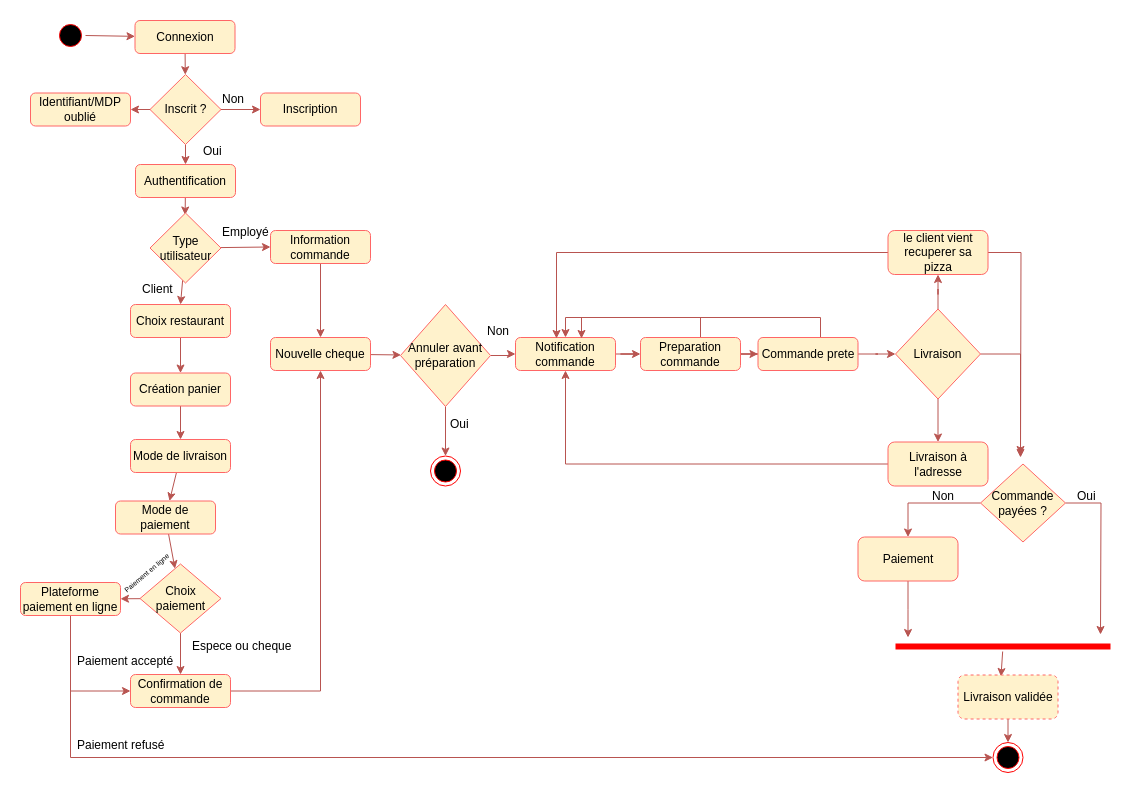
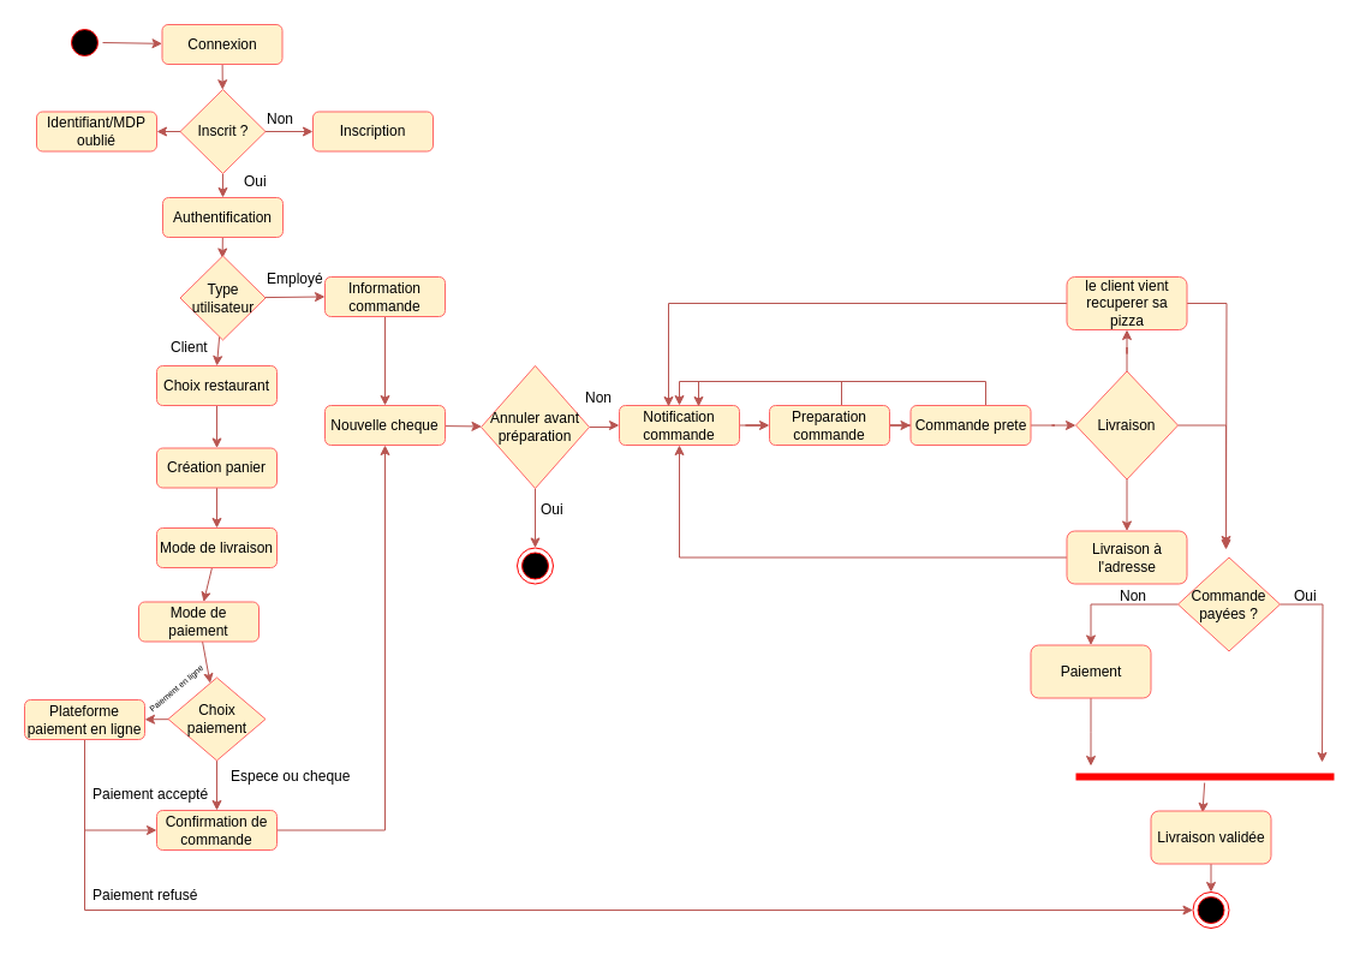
  <mxCell id="0" />
  <mxCell id="1" parent="0" />
  <mxCell id="2" style="edgeStyle=none;rounded=0;orthogonalLoop=1;jettySize=auto;html=1;startArrow=none;startFill=0;fillColor=#f8cecc;strokeColor=#b85450;strokeWidth=1;" edge="1" parent="1" source="3" target="28"><mxGeometry relative="1" as="geometry" /></mxCell>
  <mxCell id="3" value="Connexion" style="rounded=1;whiteSpace=wrap;html=1;fillColor=#fff2cc;strokeColor=#FF6666;" vertex="1" parent="1"><mxGeometry x="134.5" y="20" width="100" height="33" as="geometry" /></mxCell>
  <mxCell id="4" value="Identifiant/MDP oublié" style="rounded=1;whiteSpace=wrap;html=1;fillColor=#fff2cc;strokeColor=#FF6666;" vertex="1" parent="1"><mxGeometry x="30" y="92.5" width="100" height="33" as="geometry" /></mxCell>
  <mxCell id="5" value="Inscription" style="rounded=1;whiteSpace=wrap;html=1;fillColor=#fff2cc;strokeColor=#FF6666;" vertex="1" parent="1"><mxGeometry x="260" y="92.5" width="100" height="33" as="geometry" /></mxCell>
  <mxCell id="6" style="edgeStyle=none;rounded=0;orthogonalLoop=1;jettySize=auto;html=1;startArrow=none;startFill=0;strokeWidth=1;fillColor=#f8cecc;strokeColor=#b85450;" edge="1" parent="1" source="7"><mxGeometry relative="1" as="geometry"><mxPoint x="184.663" y="214.5" as="targetPoint" /></mxGeometry></mxCell>
  <mxCell id="7" value="Authentification" style="rounded=1;whiteSpace=wrap;html=1;fillColor=#fff2cc;strokeColor=#FF6666;" vertex="1" parent="1"><mxGeometry x="135" y="164" width="100" height="33" as="geometry" /></mxCell>
  <mxCell id="8" style="edgeStyle=none;rounded=0;orthogonalLoop=1;jettySize=auto;html=1;startArrow=none;startFill=0;strokeWidth=1;fillColor=#f8cecc;strokeColor=#b85450;" edge="1" parent="1" source="9" target="11"><mxGeometry relative="1" as="geometry" /></mxCell>
  <mxCell id="9" value="Choix restaurant" style="rounded=1;whiteSpace=wrap;html=1;fillColor=#fff2cc;strokeColor=#FF6666;" vertex="1" parent="1"><mxGeometry x="130" y="304" width="100" height="33" as="geometry" /></mxCell>
  <mxCell id="10" style="edgeStyle=none;rounded=0;orthogonalLoop=1;jettySize=auto;html=1;startArrow=none;startFill=0;strokeWidth=1;fillColor=#f8cecc;strokeColor=#b85450;" edge="1" parent="1" source="11" target="21"><mxGeometry relative="1" as="geometry" /></mxCell>
  <mxCell id="11" value="Création panier" style="rounded=1;whiteSpace=wrap;html=1;fillColor=#fff2cc;strokeColor=#FF6666;" vertex="1" parent="1"><mxGeometry x="130" y="372.5" width="100" height="33" as="geometry" /></mxCell>
  <mxCell id="12" style="edgeStyle=none;rounded=0;orthogonalLoop=1;jettySize=auto;html=1;startArrow=none;startFill=0;strokeWidth=1;fillColor=#f8cecc;strokeColor=#b85450;" edge="1" parent="1" source="13" target="16"><mxGeometry relative="1" as="geometry" /></mxCell>
  <mxCell id="13" value="Mode de paiement" style="rounded=1;whiteSpace=wrap;html=1;fillColor=#fff2cc;strokeColor=#FF6666;" vertex="1" parent="1"><mxGeometry x="115" y="500.5" width="100" height="33" as="geometry" /></mxCell>
  <mxCell id="14" style="edgeStyle=none;rounded=0;orthogonalLoop=1;jettySize=auto;html=1;startArrow=none;startFill=0;strokeWidth=1;fillColor=#f8cecc;strokeColor=#b85450;" edge="1" parent="1" source="16" target="19"><mxGeometry relative="1" as="geometry" /></mxCell>
  <mxCell id="15" style="edgeStyle=none;rounded=0;orthogonalLoop=1;jettySize=auto;html=1;startArrow=none;startFill=0;strokeWidth=1;fillColor=#f8cecc;strokeColor=#b85450;" edge="1" parent="1" source="16" target="30"><mxGeometry relative="1" as="geometry" /></mxCell>
  <mxCell id="16" value="Choix paiement" style="rhombus;whiteSpace=wrap;html=1;fillColor=#fff2cc;strokeColor=#FF6666;" vertex="1" parent="1"><mxGeometry x="139.5" y="563.5" width="81" height="69" as="geometry" /></mxCell>
  <mxCell id="17" style="edgeStyle=orthogonalEdgeStyle;rounded=0;orthogonalLoop=1;jettySize=auto;html=1;startArrow=none;startFill=0;strokeWidth=1;entryX=0;entryY=0.5;entryDx=0;entryDy=0;fillColor=#f8cecc;strokeColor=#b85450;" edge="1" parent="1" source="19" target="62"><mxGeometry relative="1" as="geometry"><mxPoint x="80" y="747" as="targetPoint" /><Array as="points"><mxPoint x="70" y="757" /></Array></mxGeometry></mxCell>
  <mxCell id="18" style="edgeStyle=orthogonalEdgeStyle;rounded=0;orthogonalLoop=1;jettySize=auto;html=1;startArrow=none;startFill=0;strokeWidth=1;entryX=0;entryY=0.5;entryDx=0;entryDy=0;fillColor=#f8cecc;strokeColor=#b85450;" edge="1" parent="1" source="19" target="30"><mxGeometry relative="1" as="geometry"><mxPoint x="70" y="704" as="targetPoint" /><Array as="points"><mxPoint x="70" y="691" /></Array></mxGeometry></mxCell>
  <mxCell id="19" value="Plateforme paiement en ligne" style="rounded=1;whiteSpace=wrap;html=1;fillColor=#fff2cc;strokeColor=#FF6666;" vertex="1" parent="1"><mxGeometry y="582" width="100" height="33" as="geometry" x="20" /></mxCell>
  <mxCell id="20" style="edgeStyle=none;rounded=0;orthogonalLoop=1;jettySize=auto;html=1;startArrow=none;startFill=0;strokeWidth=1;fillColor=#f8cecc;strokeColor=#b85450;" edge="1" parent="1" source="21" target="13"><mxGeometry relative="1" as="geometry" /></mxCell>
  <mxCell id="21" value="Mode de livraison" style="rounded=1;whiteSpace=wrap;html=1;fillColor=#fff2cc;strokeColor=#FF6666;" vertex="1" parent="1"><mxGeometry x="130" y="439" width="100" height="33" as="geometry" /></mxCell>
  <mxCell id="22" style="edgeStyle=none;rounded=0;orthogonalLoop=1;jettySize=auto;html=1;entryX=0;entryY=0.5;entryDx=0;entryDy=0;startArrow=none;startFill=0;strokeWidth=1;fillColor=#f8cecc;strokeColor=#b85450;" edge="1" parent="1" source="24" target="34"><mxGeometry relative="1" as="geometry" /></mxCell>
  <mxCell id="23" style="edgeStyle=none;rounded=0;orthogonalLoop=1;jettySize=auto;html=1;startArrow=none;startFill=0;strokeWidth=1;fillColor=#f8cecc;strokeColor=#b85450;" edge="1" parent="1" source="24"><mxGeometry relative="1" as="geometry"><mxPoint x="180" y="304" as="targetPoint" /></mxGeometry></mxCell>
  <mxCell id="24" value="Type utilisateur" style="rhombus;whiteSpace=wrap;html=1;fillColor=#fff2cc;strokeColor=#FF6666;" vertex="1" parent="1"><mxGeometry x="149.5" y="212.5" width="71" height="70" as="geometry" /></mxCell>
  <mxCell id="25" style="edgeStyle=none;rounded=0;orthogonalLoop=1;jettySize=auto;html=1;startArrow=none;startFill=0;strokeWidth=1;fillColor=#f8cecc;strokeColor=#b85450;" edge="1" parent="1" source="28" target="5"><mxGeometry relative="1" as="geometry" /></mxCell>
  <mxCell id="26" style="edgeStyle=none;rounded=0;orthogonalLoop=1;jettySize=auto;html=1;entryX=1;entryY=0.5;entryDx=0;entryDy=0;startArrow=none;startFill=0;strokeWidth=1;fillColor=#f8cecc;strokeColor=#b85450;" edge="1" parent="1" source="28" target="4"><mxGeometry relative="1" as="geometry" /></mxCell>
  <mxCell id="27" style="edgeStyle=none;rounded=0;orthogonalLoop=1;jettySize=auto;html=1;entryX=0.5;entryY=0;entryDx=0;entryDy=0;startArrow=none;startFill=0;strokeWidth=1;fillColor=#f8cecc;strokeColor=#b85450;" edge="1" parent="1" source="28" target="7"><mxGeometry relative="1" as="geometry" /></mxCell>
  <mxCell id="28" value="Inscrit ?" style="rhombus;whiteSpace=wrap;html=1;fillColor=#fff2cc;strokeColor=#FF6666;" vertex="1" parent="1"><mxGeometry x="149.5" y="74" width="71" height="70" as="geometry" /></mxCell>
  <mxCell id="29" style="edgeStyle=orthogonalEdgeStyle;rounded=0;orthogonalLoop=1;jettySize=auto;html=1;startArrow=none;startFill=0;strokeWidth=1;entryX=0.5;entryY=1;entryDx=0;entryDy=0;fillColor=#f8cecc;strokeColor=#b85450;" edge="1" parent="1" source="30" target="32"><mxGeometry relative="1" as="geometry"><mxPoint x="370" y="674" as="targetPoint" /></mxGeometry></mxCell>
  <mxCell id="30" value="Confirmation de commande" style="rounded=1;whiteSpace=wrap;html=1;fillColor=#fff2cc;strokeColor=#FF6666;" vertex="1" parent="1"><mxGeometry x="130" y="674" width="100" height="33" as="geometry" /></mxCell>
  <mxCell id="31" style="edgeStyle=none;rounded=0;orthogonalLoop=1;jettySize=auto;html=1;startArrow=none;startFill=0;strokeWidth=1;fillColor=#f8cecc;strokeColor=#b85450;" edge="1" parent="1" source="32" target="37"><mxGeometry relative="1" as="geometry" /></mxCell>
  <mxCell id="32" value="Nouvelle cheque" style="rounded=1;whiteSpace=wrap;html=1;fillColor=#fff2cc;strokeColor=#FF6666;" vertex="1" parent="1"><mxGeometry x="270" y="337" width="100" height="33" as="geometry" /></mxCell>
  <mxCell id="33" style="rounded=0;orthogonalLoop=1;jettySize=auto;html=1;startArrow=none;startFill=0;strokeWidth=1;fillColor=#f8cecc;strokeColor=#b85450;" edge="1" parent="1" source="34" target="32"><mxGeometry relative="1" as="geometry" /></mxCell>
  <mxCell id="34" value="Information commande" style="rounded=1;whiteSpace=wrap;html=1;fillColor=#fff2cc;strokeColor=#FF6666;" vertex="1" parent="1"><mxGeometry x="270" y="230" width="100" height="33" as="geometry" /></mxCell>
  <mxCell id="35" style="edgeStyle=orthogonalEdgeStyle;rounded=0;orthogonalLoop=1;jettySize=auto;html=1;entryX=0;entryY=0.5;entryDx=0;entryDy=0;startArrow=none;startFill=0;strokeWidth=1;fillColor=#f8cecc;strokeColor=#b85450;" edge="1" parent="1" source="37" target="42"><mxGeometry relative="1" as="geometry" /></mxCell>
  <mxCell id="36" style="edgeStyle=none;rounded=0;orthogonalLoop=1;jettySize=auto;html=1;entryX=0.5;entryY=0;entryDx=0;entryDy=0;startArrow=none;startFill=0;strokeWidth=1;fillColor=#f8cecc;strokeColor=#b85450;" edge="1" parent="1" source="37" target="65"><mxGeometry relative="1" as="geometry" /></mxCell>
  <mxCell id="37" value="Annuler avant préparation" style="rhombus;whiteSpace=wrap;html=1;fillColor=#fff2cc;strokeColor=#FF6666;" vertex="1" parent="1"><mxGeometry x="400" y="304" width="90" height="102" as="geometry" /></mxCell>
  <mxCell id="38" style="edgeStyle=orthogonalEdgeStyle;rounded=0;orthogonalLoop=1;jettySize=auto;html=1;startArrow=none;startFill=0;strokeWidth=1;fillColor=#f8cecc;strokeColor=#b85450;" edge="1" parent="1" source="40" target="45"><mxGeometry relative="1" as="geometry" /></mxCell>
  <mxCell id="39" style="edgeStyle=orthogonalEdgeStyle;rounded=0;orthogonalLoop=1;jettySize=auto;html=1;entryX=0.5;entryY=0;entryDx=0;entryDy=0;startArrow=none;startFill=0;strokeWidth=1;fillColor=#f8cecc;strokeColor=#b85450;" edge="1" parent="1" source="40" target="42"><mxGeometry relative="1" as="geometry"><Array as="points"><mxPoint x="700" y="317" /><mxPoint x="565" y="317" /></Array></mxGeometry></mxCell>
  <mxCell id="40" value="Preparation commande" style="rounded=1;whiteSpace=wrap;html=1;fillColor=#fff2cc;strokeColor=#FF6666;" vertex="1" parent="1"><mxGeometry x="640" y="337" width="100" height="33" as="geometry" /></mxCell>
  <mxCell id="41" style="edgeStyle=orthogonalEdgeStyle;rounded=0;orthogonalLoop=1;jettySize=auto;html=1;entryX=0;entryY=0.5;entryDx=0;entryDy=0;startArrow=none;startFill=0;strokeWidth=1;fillColor=#f8cecc;strokeColor=#b85450;" edge="1" parent="1" source="42" target="40"><mxGeometry relative="1" as="geometry" /></mxCell>
  <mxCell id="42" value="Notification commande" style="rounded=1;whiteSpace=wrap;html=1;fillColor=#fff2cc;strokeColor=#FF6666;" vertex="1" parent="1"><mxGeometry x="515" y="337" width="100" height="33" as="geometry" /></mxCell>
  <mxCell id="43" style="edgeStyle=orthogonalEdgeStyle;rounded=0;orthogonalLoop=1;jettySize=auto;html=1;startArrow=none;startFill=0;strokeWidth=1;fillColor=#f8cecc;strokeColor=#b85450;" edge="1" parent="1" source="45" target="49"><mxGeometry relative="1" as="geometry" /></mxCell>
  <mxCell id="44" style="edgeStyle=orthogonalEdgeStyle;rounded=0;orthogonalLoop=1;jettySize=auto;html=1;entryX=0.66;entryY=0.03;entryDx=0;entryDy=0;entryPerimeter=0;startArrow=none;startFill=0;strokeWidth=1;fillColor=#f8cecc;strokeColor=#b85450;" edge="1" parent="1" source="45" target="42"><mxGeometry relative="1" as="geometry"><Array as="points"><mxPoint x="820" y="317" /><mxPoint x="581" y="317" /></Array></mxGeometry></mxCell>
  <mxCell id="45" value="Commande prete" style="rounded=1;whiteSpace=wrap;html=1;fillColor=#fff2cc;strokeColor=#FF6666;" vertex="1" parent="1"><mxGeometry x="757.5" y="337" width="100" height="33" as="geometry" /></mxCell>
  <mxCell id="46" style="edgeStyle=orthogonalEdgeStyle;rounded=0;orthogonalLoop=1;jettySize=auto;html=1;startArrow=none;startFill=0;strokeWidth=1;fillColor=#f8cecc;strokeColor=#b85450;" edge="1" parent="1" source="49"><mxGeometry relative="1" as="geometry"><mxPoint x="1020" y="457" as="targetPoint" /><Array as="points"><mxPoint x="1020" y="354" /></Array></mxGeometry></mxCell>
  <mxCell id="47" style="edgeStyle=orthogonalEdgeStyle;rounded=0;orthogonalLoop=1;jettySize=auto;html=1;entryX=0.5;entryY=0;entryDx=0;entryDy=0;startArrow=none;startFill=0;strokeWidth=1;fillColor=#f8cecc;strokeColor=#b85450;" edge="1" parent="1" source="49" target="54"><mxGeometry relative="1" as="geometry" /></mxCell>
  <mxCell id="48" style="edgeStyle=orthogonalEdgeStyle;rounded=0;orthogonalLoop=1;jettySize=auto;html=1;entryX=0.5;entryY=1;entryDx=0;entryDy=0;startArrow=none;startFill=0;strokeWidth=1;fillColor=#f8cecc;strokeColor=#b85450;" edge="1" parent="1" source="49" target="52"><mxGeometry relative="1" as="geometry" /></mxCell>
  <mxCell id="49" value="Livraison" style="rhombus;whiteSpace=wrap;html=1;fillColor=#fff2cc;strokeColor=#FF6666;" vertex="1" parent="1"><mxGeometry x="895" y="308.5" width="85" height="90" as="geometry" /></mxCell>
  <mxCell id="50" style="edgeStyle=orthogonalEdgeStyle;rounded=0;orthogonalLoop=1;jettySize=auto;html=1;entryX=0.41;entryY=0.03;entryDx=0;entryDy=0;entryPerimeter=0;startArrow=none;startFill=0;fillColor=#f8cecc;strokeColor=#b85450;" edge="1" parent="1" source="52" target="42"><mxGeometry relative="1" as="geometry" /></mxCell>
  <mxCell id="51" style="edgeStyle=orthogonalEdgeStyle;rounded=0;orthogonalLoop=1;jettySize=auto;html=1;startArrow=none;startFill=0;strokeWidth=1;fillColor=#f8cecc;strokeColor=#b85450;" edge="1" parent="1" source="52"><mxGeometry relative="1" as="geometry"><mxPoint x="1020" y="454" as="targetPoint" /></mxGeometry></mxCell>
  <mxCell id="52" value="le client vient recuperer sa pizza" style="rounded=1;whiteSpace=wrap;html=1;fillColor=#fff2cc;strokeColor=#FF6666;" vertex="1" parent="1"><mxGeometry x="887.5" y="230" width="100" height="44" as="geometry" /></mxCell>
  <mxCell id="53" style="edgeStyle=orthogonalEdgeStyle;rounded=0;orthogonalLoop=1;jettySize=auto;html=1;startArrow=none;startFill=0;fillColor=#f8cecc;strokeColor=#b85450;" edge="1" parent="1" source="54" target="42"><mxGeometry relative="1" as="geometry" /></mxCell>
  <mxCell id="54" value="Livraison à l'adresse" style="rounded=1;whiteSpace=wrap;html=1;fillColor=#fff2cc;strokeColor=#FF6666;" vertex="1" parent="1"><mxGeometry x="887.5" y="441.5" width="100" height="44" as="geometry" /></mxCell>
  <mxCell id="55" style="edgeStyle=orthogonalEdgeStyle;rounded=0;orthogonalLoop=1;jettySize=auto;html=1;entryX=0.5;entryY=0;entryDx=0;entryDy=0;startArrow=none;startFill=0;strokeWidth=1;fillColor=#f8cecc;strokeColor=#b85450;" edge="1" parent="1" source="57" target="59"><mxGeometry relative="1" as="geometry" /></mxCell>
  <mxCell id="56" style="edgeStyle=orthogonalEdgeStyle;rounded=0;orthogonalLoop=1;jettySize=auto;html=1;startArrow=none;startFill=0;strokeWidth=1;fillColor=#f8cecc;strokeColor=#b85450;" edge="1" parent="1" source="57"><mxGeometry relative="1" as="geometry"><mxPoint x="1100" y="634" as="targetPoint" /></mxGeometry></mxCell>
  <mxCell id="57" value="Commande payées ?" style="rhombus;whiteSpace=wrap;html=1;fillColor=#fff2cc;strokeColor=#FF6666;" vertex="1" parent="1"><mxGeometry x="980" y="463.5" width="85" height="78" as="geometry" /></mxCell>
  <mxCell id="58" style="edgeStyle=orthogonalEdgeStyle;rounded=0;orthogonalLoop=1;jettySize=auto;html=1;startArrow=none;startFill=0;strokeWidth=1;fillColor=#f8cecc;strokeColor=#b85450;" edge="1" parent="1" source="59"><mxGeometry relative="1" as="geometry"><mxPoint x="907.5" y="637" as="targetPoint" /></mxGeometry></mxCell>
  <mxCell id="59" value="Paiement" style="rounded=1;whiteSpace=wrap;html=1;fillColor=#fff2cc;strokeColor=#FF6666;" vertex="1" parent="1"><mxGeometry x="857.5" y="536.5" width="100" height="44" as="geometry" /></mxCell>
  <mxCell id="60" style="rounded=0;orthogonalLoop=1;jettySize=auto;html=1;entryX=0.43;entryY=0.034;entryDx=0;entryDy=0;entryPerimeter=0;startArrow=none;startFill=0;strokeWidth=1;fillColor=#f8cecc;strokeColor=#b85450;" edge="1" parent="1" source="61" target="64"><mxGeometry relative="1" as="geometry" /></mxCell>
  <mxCell id="61" value="" style="shape=line;html=1;strokeWidth=6;strokeColor=#ff0000;" vertex="1" parent="1"><mxGeometry x="895" y="641" width="215" height="10" as="geometry" /></mxCell>
  <mxCell id="62" value="" style="ellipse;html=1;shape=endState;fillColor=#000000;strokeColor=#ff0000;" vertex="1" parent="1"><mxGeometry x="992.5" y="742" width="30" height="30" as="geometry" /></mxCell>
  <mxCell id="63" style="edgeStyle=none;rounded=0;orthogonalLoop=1;jettySize=auto;html=1;entryX=0.5;entryY=0;entryDx=0;entryDy=0;startArrow=none;startFill=0;strokeWidth=1;fillColor=#f8cecc;strokeColor=#b85450;" edge="1" parent="1" source="64" target="62"><mxGeometry relative="1" as="geometry" /></mxCell>
- <mxCell id="64" value="Livraison validée" style="rounded=1;whiteSpace=wrap;html=1;fillColor=#fff2cc;strokeColor=#FF6666;dashed=1;" vertex="1" parent="1"><mxGeometry x="957.5" y="674.5" width="100" height="44" as="geometry" /></mxCell>
+ <mxCell id="64" value="Livraison validée" style="rounded=1;whiteSpace=wrap;html=1;fillColor=#fff2cc;strokeColor=#FF6666;" vertex="1" parent="1"><mxGeometry x="957.5" y="674.5" width="100" height="44" as="geometry" /></mxCell>
  <mxCell id="65" value="" style="ellipse;html=1;shape=endState;fillColor=#000000;strokeColor=#ff0000;" vertex="1" parent="1"><mxGeometry x="430" y="455.5" width="30" height="30" as="geometry" /></mxCell>
  <mxCell id="66" value="" style="rounded=0;orthogonalLoop=1;jettySize=auto;html=1;startArrow=none;startFill=0;strokeWidth=1;fillColor=#f8cecc;strokeColor=#b85450;" edge="1" parent="1" source="67" target="3"><mxGeometry relative="1" as="geometry" /></mxCell>
  <mxCell id="67" value="" style="ellipse;html=1;shape=startState;fillColor=#000000;strokeColor=#ff0000;" vertex="1" parent="1"><mxGeometry x="55" y="20" width="30" height="30" as="geometry" /></mxCell>
  <mxCell id="68" value="Non" style="text;html=1;resizable=0;points=[];autosize=1;align=left;verticalAlign=top;spacingTop=-4;" vertex="1" parent="1"><mxGeometry x="220" y="89" width="40" height="20" as="geometry" /></mxCell>
  <mxCell id="69" value="Oui" style="text;html=1;resizable=0;points=[];autosize=1;align=left;verticalAlign=top;spacingTop=-4;" vertex="1" parent="1"><mxGeometry x="200.5" y="141" width="30" height="20" as="geometry" /></mxCell>
  <mxCell id="70" value="Employé" style="text;html=1;resizable=0;points=[];autosize=1;align=left;verticalAlign=top;spacingTop=-4;" vertex="1" parent="1"><mxGeometry x="220" y="222" width="60" height="20" as="geometry" /></mxCell>
  <mxCell id="71" value="Client" style="text;html=1;resizable=0;points=[];autosize=1;align=left;verticalAlign=top;spacingTop=-4;" vertex="1" parent="1"><mxGeometry x="139.5" y="279" width="50" height="20" as="geometry" /></mxCell>
  <mxCell id="72" value="&lt;font style=&quot;font-size: 7px&quot;&gt;&lt;font style=&quot;font-size: 7px&quot;&gt;Paiement &lt;/font&gt;en ligne&lt;/font&gt;" style="text;html=1;resizable=0;points=[];autosize=1;align=left;verticalAlign=top;spacingTop=-4;rotation=-40;" vertex="1" parent="1"><mxGeometry x="115" y="558.5" width="70" height="20" as="geometry" /></mxCell>
  <mxCell id="73" value="Espece ou cheque" style="text;html=1;resizable=0;points=[];autosize=1;align=left;verticalAlign=top;spacingTop=-4;" vertex="1" parent="1"><mxGeometry x="190" y="636" width="110" height="20" as="geometry" /></mxCell>
  <mxCell id="74" value="Paiement accepté" style="text;html=1;resizable=0;points=[];autosize=1;align=left;verticalAlign=top;spacingTop=-4;" vertex="1" parent="1"><mxGeometry x="75" y="651" width="110" height="20" as="geometry" /></mxCell>
  <mxCell id="75" value="Paiement refusé" style="text;html=1;resizable=0;points=[];autosize=1;align=left;verticalAlign=top;spacingTop=-4;" vertex="1" parent="1"><mxGeometry x="75" y="735" width="100" height="20" as="geometry" /></mxCell>
  <mxCell id="76" value="Oui" style="text;html=1;resizable=0;points=[];autosize=1;align=left;verticalAlign=top;spacingTop=-4;" vertex="1" parent="1"><mxGeometry x="448" y="414" width="30" height="20" as="geometry" /></mxCell>
  <mxCell id="77" value="Non" style="text;html=1;resizable=0;points=[];autosize=1;align=left;verticalAlign=top;spacingTop=-4;" vertex="1" parent="1"><mxGeometry x="485" y="320.5" width="40" height="20" as="geometry" /></mxCell>
  <mxCell id="78" value="Non" style="text;html=1;resizable=0;points=[];autosize=1;align=left;verticalAlign=top;spacingTop=-4;" vertex="1" parent="1"><mxGeometry x="930" y="485.5" width="40" height="20" as="geometry" /></mxCell>
  <mxCell id="79" value="Oui&lt;br&gt;&lt;br&gt;" style="text;html=1;resizable=0;points=[];autosize=1;align=left;verticalAlign=top;spacingTop=-4;" vertex="1" parent="1"><mxGeometry x="1075" y="485.5" width="30" height="30" as="geometry" /></mxCell>
